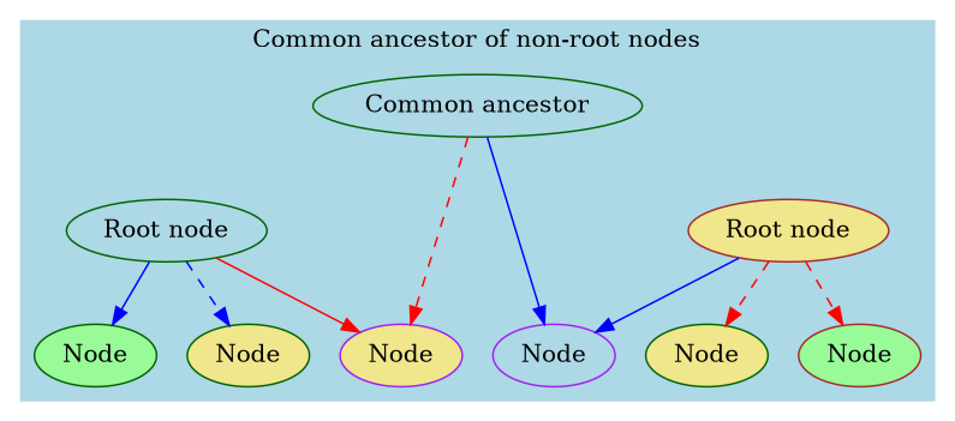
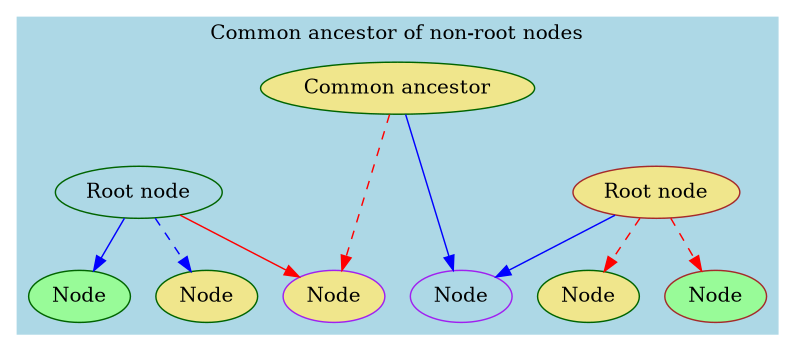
  digraph {
    splines=false
    node [color=darkgreen ordering=out style=filled fillcolor=khaki]
    edge [color=red style=dashed]
    n1 [label="Node" width=.1 fillcolor=palegreen]
    n2 [label="Node" width=.1]
    n3 [color=purple label="Node" width=.1]
    n4 [color=purple label="Node" width=.1 fillcolor=lightblue]
    n5 [label="Node" width=.1]
    n6 [color=brown label="Node" width=.1 fillcolor=palegreen]
-   n7 [label="Common ancestor" width=.1 fillcolor=lightblue]
+   n7 [label="Common ancestor" width=.1]
    invisible_node [color=white height=0.01 style=invis width=0.01 fillcolor=""]
    n9 [label="Root node" width=.1 fillcolor=lightblue]
    n10 [color=brown label="Root node" width=.1]
    subgraph cluster_1 {
      color=lightblue
      concentrate=true
      label="Common ancestor of non-root nodes"
      rank=same
      style=filled
      n7
      invisible_node
      n9
      n10
      subgraph sub_2 {
        color=lightblue
        concentrate=true
        label="Common ancestor of non-root nodes"
        rank=same
        style=filled
        n1
        n2
        n3
      }
      subgraph sub_3 {
        color=lightblue
        concentrate=true
        label="Common ancestor of non-root nodes"
        rank=same
        style=filled
        n4
        n5
        n6
      }
    }
    n7 -> n3
    n7 -> n4 [color=blue style=solid]
    n7 -> invisible_node [style=invis color=""]
    invisible_node -> n3 [style=invis color=""]
    invisible_node -> n4 [style=invis color=""]
    n9 -> n1 [color=blue style=solid]
    n9 -> n2 [color=blue]
    n9 -> n3 [style=solid]
    n10 -> n4 [color=blue style=solid]
    n10 -> n5
    n10 -> n6
  }
